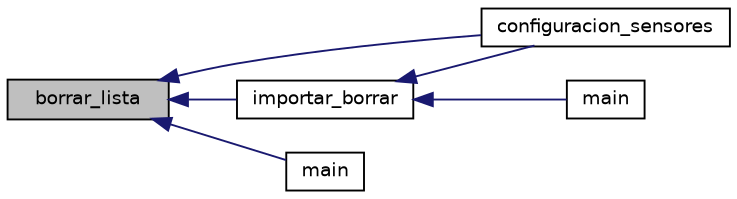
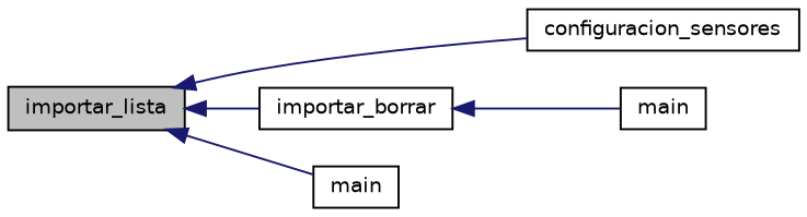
  digraph {
    rankdir=LR
    node [color=black fillcolor=white fontname=Helvetica fontsize=10 shape=record style=filled]
    edge [color=midnightblue dir=back fontname=Helvetica fontsize=10 labelfontname=Helvetica labelfontsize=10 style=solid]
-   n1 [fillcolor=grey75 fontcolor=black height=0.2 label=borrar_lista width=0.4]
+   n1 [fillcolor=grey75 fontcolor=black height=0.2 label=importar_lista width=0.4]
    n2 [height=0.2 label=importar_borrar width=0.4]
    n3 [height=0.2 label=configuracion_sensores width=0.4]
    n4 [height=0.2 label=main width=0.4]
    n5 [height=0.2 label=main width=0.4]
    n1 -> n2
    n1 -> n3
    n1 -> n4
-   n2 -> n3
    n2 -> n5
  }
